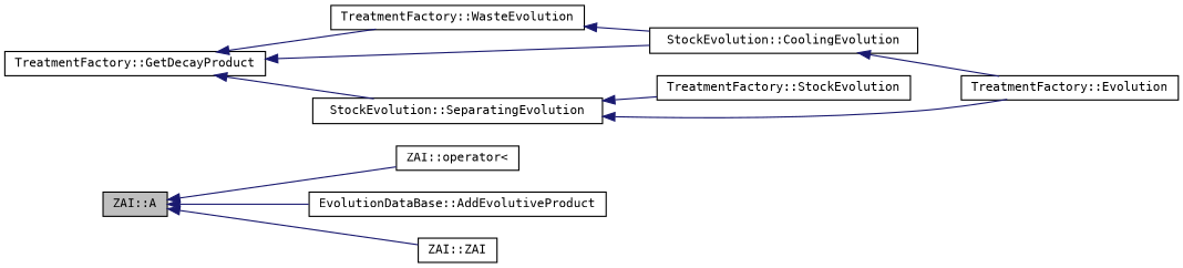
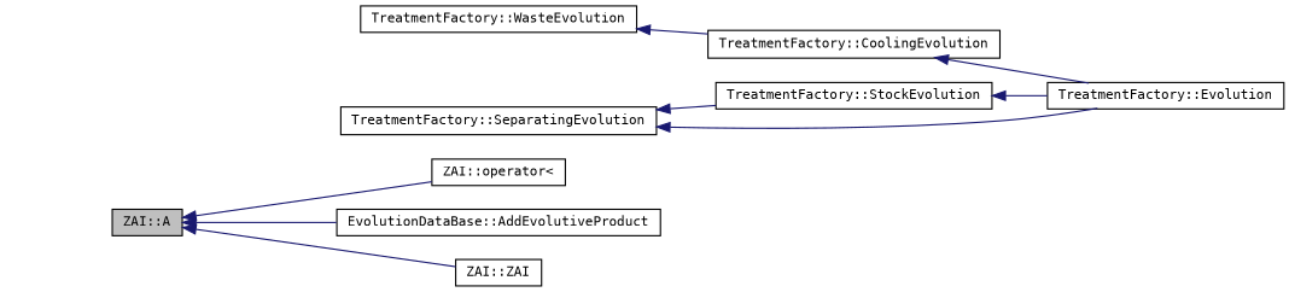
  digraph {
    fontname="DejaVu Sans Mono"
    rankdir=LR
    node [color=black fillcolor=white fontname="DejaVu Sans Mono" fontsize=10 shape=record style=filled]
    edge [color=midnightblue dir=back fontname="DejaVu Sans Mono" fontsize=10 labelfontname=Helvetica labelfontsize=10 style=solid]
    n1 [fillcolor=grey75 fontcolor=black height=0.2 label="ZAI::A" width=0.4]
    n2 [height=0.2 label="ZAI::operator\<" width=0.4]
    n3 [height=0.2 label="EvolutionDataBase::AddEvolutiveProduct" width=0.4]
    n4 [height=0.2 label="ZAI::ZAI" width=0.4]
-   n5 [height=0.2 label="TreatmentFactory::GetDecayProduct" width=0.4]
    n6 [height=0.2 label="TreatmentFactory::WasteEvolution" width=0.4]
-   n7 [height=0.2 label="StockEvolution::SeparatingEvolution" width=0.4]
-   n8 [height=0.2 label="StockEvolution::CoolingEvolution" width=0.4]
+   n7 [height=0.2 label="TreatmentFactory::SeparatingEvolution" width=0.4]
+   n8 [height=0.2 label="TreatmentFactory::CoolingEvolution" width=0.4]
    n9 [height=0.2 label="TreatmentFactory::StockEvolution" width=0.4]
    n10 [height=0.2 label="TreatmentFactory::Evolution" width=0.4]
    n1 -> n2
    n1 -> n3
    n1 -> n4
-   n5 -> n6
-   n5 -> n7
-   n5 -> n8
    n6 -> n8
    n7 -> n9
    n7 -> n10
    n8 -> n10
+   n9 -> n10
  }
